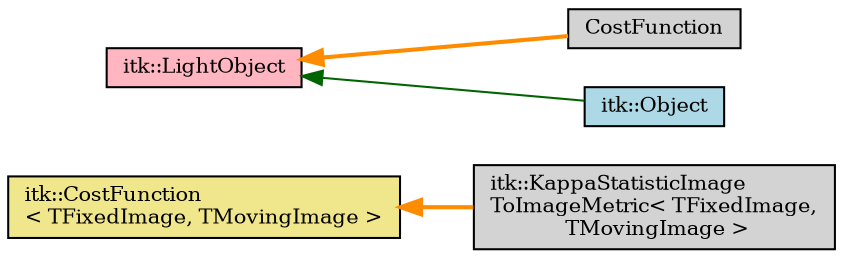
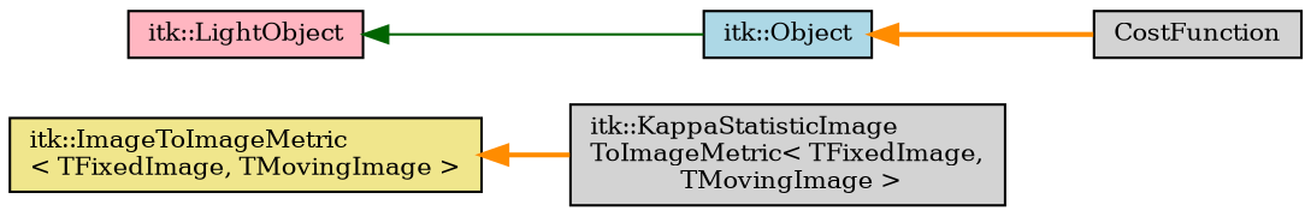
  digraph {
    fontname="DejaVu Serif"
    rankdir=LR
    node [color=black fillcolor=lightgrey fontname="DejaVu Serif" fontsize=10 shape=record style=filled]
    edge [color=darkorange dir=back fontname="DejaVu Serif" fontsize=10 labelfontname=Helvetica labelfontsize=10 style=bold]
    n1 [fontcolor=black height=0.2 label="itk::KappaStatisticImage\lToImageMetric\< TFixedImage,\l TMovingImage \>" width=0.4]
-   n2 [fillcolor=khaki height=0.2 label="itk::CostFunction\l\< TFixedImage, TMovingImage \>" width=0.4]
+   n2 [fillcolor=khaki height=0.2 label="itk::ImageToImageMetric\l\< TFixedImage, TMovingImage \>" width=0.4]
    n3 [height=0.2 label=CostFunction width=0.4]
    n4 [fillcolor=lightblue height=0.2 label="itk::Object" width=0.4]
    n5 [fillcolor=lightpink height=0.2 label="itk::LightObject" width=0.4]
    n2 -> n1
-   n5 -> n3
+   n4 -> n3
    n5 -> n4 [color=darkgreen style=solid]
  }
